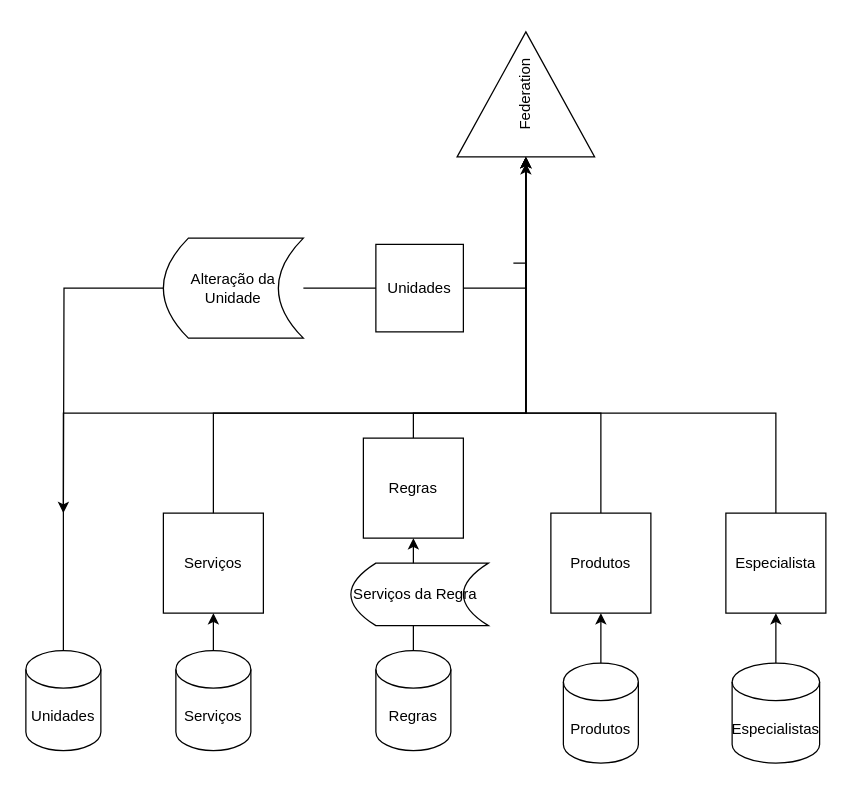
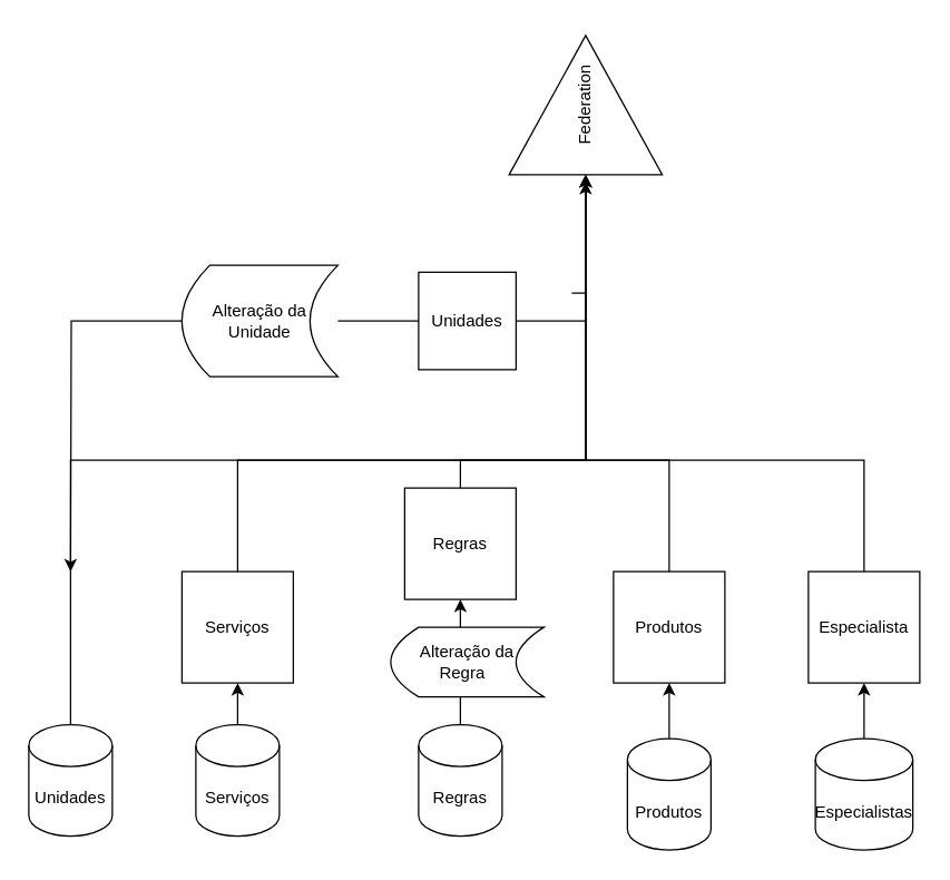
  <mxCell id="0" />
  <mxCell id="1" parent="0" />
  <mxCell id="2" style="edgeStyle=orthogonalEdgeStyle;rounded=0;orthogonalLoop=1;jettySize=auto;html=1;" edge="1" parent="1" source="21"><mxGeometry relative="1" as="geometry"><mxPoint x="420" y="130" as="targetPoint" /><Array as="points"><mxPoint x="620" y="330" /><mxPoint x="420" y="330" /></Array></mxGeometry></mxCell>
  <mxCell id="3" value="Federation" style="triangle;whiteSpace=wrap;html=1;rotation=-90;" vertex="1" parent="1"><mxGeometry x="370" y="20" width="100" height="110" as="geometry" /></mxCell>
  <mxCell id="4" style="edgeStyle=orthogonalEdgeStyle;rounded=0;orthogonalLoop=1;jettySize=auto;html=1;entryX=0;entryY=0.5;entryDx=0;entryDy=0;" edge="1" parent="1" source="19" target="3"><mxGeometry relative="1" as="geometry"><mxPoint x="332" y="280" as="targetPoint" /><Array as="points"><mxPoint x="480" y="330" /><mxPoint x="420" y="330" /></Array></mxGeometry></mxCell>
  <mxCell id="5" style="edgeStyle=orthogonalEdgeStyle;rounded=0;orthogonalLoop=1;jettySize=auto;html=1;entryX=0;entryY=0.5;entryDx=0;entryDy=0;" edge="1" parent="1" source="13" target="3"><mxGeometry relative="1" as="geometry"><mxPoint x="400" y="170" as="targetPoint" /><Array as="points"><mxPoint x="330" y="330" /><mxPoint x="420" y="330" /></Array></mxGeometry></mxCell>
  <mxCell id="6" value="" style="edgeStyle=orthogonalEdgeStyle;rounded=0;orthogonalLoop=1;jettySize=auto;html=1;entryX=0;entryY=0.5;entryDx=0;entryDy=0;startArrow=none;" edge="1" parent="1" source="10" target="3"><mxGeometry relative="1" as="geometry"><mxPoint x="422" y="230" as="targetPoint" /><Array as="points"><mxPoint x="420" y="230" /></Array></mxGeometry></mxCell>
  <mxCell id="7" value="" style="edgeStyle=orthogonalEdgeStyle;rounded=0;orthogonalLoop=1;jettySize=auto;html=1;entryX=0.5;entryY=0;entryDx=0;entryDy=0;" edge="1" parent="1" source="24"><mxGeometry relative="1" as="geometry"><mxPoint x="50" y="410" as="targetPoint" /></mxGeometry></mxCell>
  <mxCell id="8" value="" style="edgeStyle=orthogonalEdgeStyle;rounded=0;orthogonalLoop=1;jettySize=auto;html=1;entryX=0;entryY=0.5;entryDx=0;entryDy=0;exitX=0.5;exitY=0;exitDx=0;exitDy=0;exitPerimeter=0;" edge="1" parent="1" source="9" target="3"><mxGeometry relative="1" as="geometry"><mxPoint x="50" y="410" as="sourcePoint" /><Array as="points"><mxPoint x="50" y="330" /><mxPoint x="420" y="330" /></Array></mxGeometry></mxCell>
  <mxCell id="9" value="Unidades" style="shape=cylinder3;whiteSpace=wrap;html=1;boundedLbl=1;backgroundOutline=1;size=15;" vertex="1" parent="1"><mxGeometry x="20" y="520" width="60" height="80" as="geometry" /></mxCell>
  <mxCell id="10" value="Unidades" style="whiteSpace=wrap;html=1;aspect=fixed;" vertex="1" parent="1"><mxGeometry x="300" y="195" width="70" height="70" as="geometry" /></mxCell>
  <mxCell id="11" value="" style="edgeStyle=orthogonalEdgeStyle;rounded=0;orthogonalLoop=1;jettySize=auto;html=1;entryX=0;entryY=0.5;entryDx=0;entryDy=0;endArrow=none;" edge="1" parent="1" source="24" target="10"><mxGeometry relative="1" as="geometry"><mxPoint x="242" y="230" as="sourcePoint" /><mxPoint x="420" y="125" as="targetPoint" /><Array as="points" /></mxGeometry></mxCell>
  <mxCell id="12" value="Regras" style="shape=cylinder3;whiteSpace=wrap;html=1;boundedLbl=1;backgroundOutline=1;size=15;" vertex="1" parent="1"><mxGeometry x="300" y="520" width="60" height="80" as="geometry" /></mxCell>
  <mxCell id="13" value="Regras" style="whiteSpace=wrap;html=1;aspect=fixed;" vertex="1" parent="1"><mxGeometry x="290" y="350" width="80" height="80" as="geometry" /></mxCell>
  <mxCell id="14" value="" style="edgeStyle=orthogonalEdgeStyle;rounded=0;orthogonalLoop=1;jettySize=auto;html=1;" edge="1" parent="1" source="12" target="13"><mxGeometry relative="1" as="geometry" /></mxCell>
  <mxCell id="15" value="Serviços" style="shape=cylinder3;whiteSpace=wrap;html=1;boundedLbl=1;backgroundOutline=1;size=15;" vertex="1" parent="1"><mxGeometry x="140" y="520" width="60" height="80" as="geometry" /></mxCell>
  <mxCell id="16" value="Serviços" style="whiteSpace=wrap;html=1;aspect=fixed;" vertex="1" parent="1"><mxGeometry x="130" y="410" width="80" height="80" as="geometry" /></mxCell>
  <mxCell id="17" value="" style="edgeStyle=orthogonalEdgeStyle;rounded=0;orthogonalLoop=1;jettySize=auto;html=1;" edge="1" parent="1" source="15" target="16"><mxGeometry relative="1" as="geometry" /></mxCell>
  <mxCell id="18" value="Produtos" style="shape=cylinder3;whiteSpace=wrap;html=1;boundedLbl=1;backgroundOutline=1;size=15;" vertex="1" parent="1"><mxGeometry x="450" y="530" width="60" height="80" as="geometry" /></mxCell>
  <mxCell id="19" value="Produtos" style="whiteSpace=wrap;html=1;aspect=fixed;" vertex="1" parent="1"><mxGeometry x="440" y="410" width="80" height="80" as="geometry" /></mxCell>
  <mxCell id="20" value="" style="edgeStyle=orthogonalEdgeStyle;rounded=0;orthogonalLoop=1;jettySize=auto;html=1;" edge="1" parent="1" source="18" target="19"><mxGeometry relative="1" as="geometry" /></mxCell>
  <mxCell id="21" value="Especialista" style="whiteSpace=wrap;html=1;aspect=fixed;" vertex="1" parent="1"><mxGeometry x="580" y="410" width="80" height="80" as="geometry" /></mxCell>
  <mxCell id="22" value="" style="edgeStyle=orthogonalEdgeStyle;rounded=0;orthogonalLoop=1;jettySize=auto;html=1;" edge="1" parent="1" source="23" target="21"><mxGeometry relative="1" as="geometry" /></mxCell>
  <mxCell id="23" value="Especialistas" style="shape=cylinder3;whiteSpace=wrap;html=1;boundedLbl=1;backgroundOutline=1;size=15;" vertex="1" parent="1"><mxGeometry x="585" y="530" width="70" height="80" as="geometry" /></mxCell>
  <mxCell id="24" value="Alteração da Unidade" style="shape=dataStorage;whiteSpace=wrap;html=1;fixedSize=1;" vertex="1" parent="1"><mxGeometry x="130" y="190" width="112" height="80" as="geometry" /></mxCell>
  <mxCell id="25" value="" style="edgeStyle=orthogonalEdgeStyle;rounded=0;orthogonalLoop=1;jettySize=auto;html=1;endArrow=none;" edge="1" parent="1" source="16"><mxGeometry relative="1" as="geometry"><mxPoint x="170" y="410" as="sourcePoint" /><mxPoint x="410" y="210" as="targetPoint" /><Array as="points"><mxPoint x="170" y="330" /><mxPoint x="420" y="330" /><mxPoint x="420" y="210" /></Array></mxGeometry></mxCell>
- <mxCell id="26" value="Serviços da Regra&amp;nbsp;&amp;nbsp;" style="shape=dataStorage;whiteSpace=wrap;html=1;fixedSize=1;" vertex="1" parent="1"><mxGeometry x="280" y="450" width="110" height="50" as="geometry" /></mxCell>
+ <mxCell id="26" value="Alteração da Regra&amp;nbsp;&amp;nbsp;" style="shape=dataStorage;whiteSpace=wrap;html=1;fixedSize=1;" vertex="1" parent="1"><mxGeometry x="280" y="450" width="110" height="50" as="geometry" /></mxCell>
